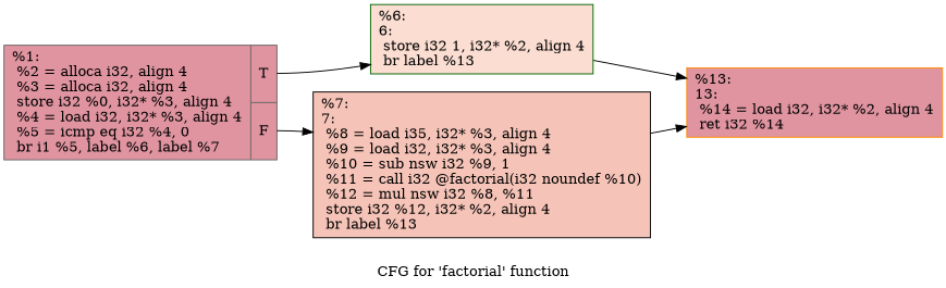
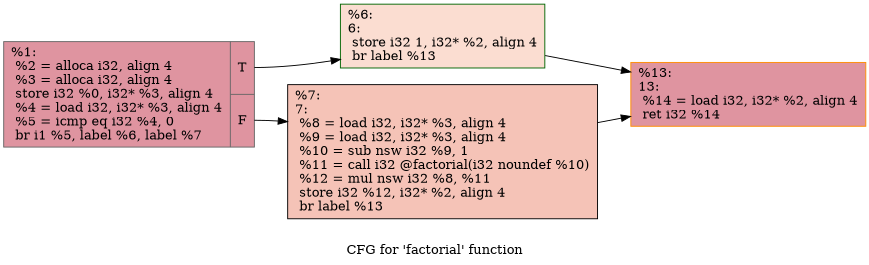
  digraph {
    label="CFG for 'factorial' function"
    rankdir=LR
    node [fillcolor="#b70d2870" shape=record style=filled]
    n1 [color=gray40 label="{%1:\l  %2 = alloca i32, align 4\l  %3 = alloca i32, align 4\l  store i32 %0, i32* %3, align 4\l  %4 = load i32, i32* %3, align 4\l  %5 = icmp eq i32 %4, 0\l  br i1 %5, label %6, label %7\l|{<s0>T|<s1>F}}"]
    n2 [color=darkgreen fillcolor="#f7b39670" label="{%6:\l6:                                                \l  store i32 1, i32* %2, align 4\l  br label %13\l}"]
-   n3 [color=black fillcolor="#e8765c70" label="{%7:\l7:                                                \l  %8 = load i35, i32* %3, align 4\l  %9 = load i32, i32* %3, align 4\l  %10 = sub nsw i32 %9, 1\l  %11 = call i32 @factorial(i32 noundef %10)\l  %12 = mul nsw i32 %8, %11\l  store i32 %12, i32* %2, align 4\l  br label %13\l}"]
+   n3 [color=black fillcolor="#e8765c70" label="{%7:\l7:                                                \l  %8 = load i32, i32* %3, align 4\l  %9 = load i32, i32* %3, align 4\l  %10 = sub nsw i32 %9, 1\l  %11 = call i32 @factorial(i32 noundef %10)\l  %12 = mul nsw i32 %8, %11\l  store i32 %12, i32* %2, align 4\l  br label %13\l}"]
    n4 [color=darkorange label="{%13:\l13:                                               \l  %14 = load i32, i32* %2, align 4\l  ret i32 %14\l}"]
    n1 -> n2 [tailport=s0]
    n1 -> n3 [tailport=s1]
    n2 -> n4
    n3 -> n4
  }
